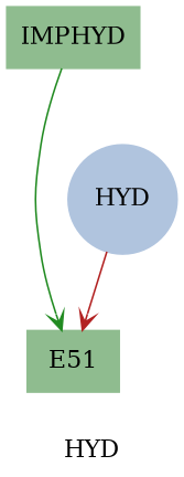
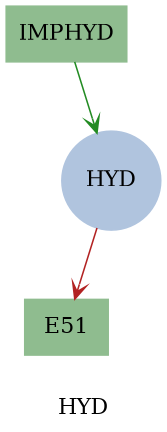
  strict digraph {
    color=black
    compound=True
    concentrate=True
    label=HYD
    rankdir=TB
    splines=True
    node [color=darkseagreen shape=box style=filled]
    edge [arrowhead=vee fontsize=8 labelfloat=false weight=0.5]
    n1 [label=E51]
    IMPHYD
    HYD [color=lightsteelblue shape=circle]
    subgraph sub_1 {
      n1
      IMPHYD
    }
    subgraph sub_2 {
      HYD
    }
    subgraph sub_3 {
      IMPHYD
      HYD
    }
    subgraph sub_4 {
      n1
      HYD
    }
-   IMPHYD -> n1 [color=forestgreen label="   "]
+   IMPHYD -> HYD [color=forestgreen label="   "]
    HYD -> n1 [color=firebrick label="   "]
  }
